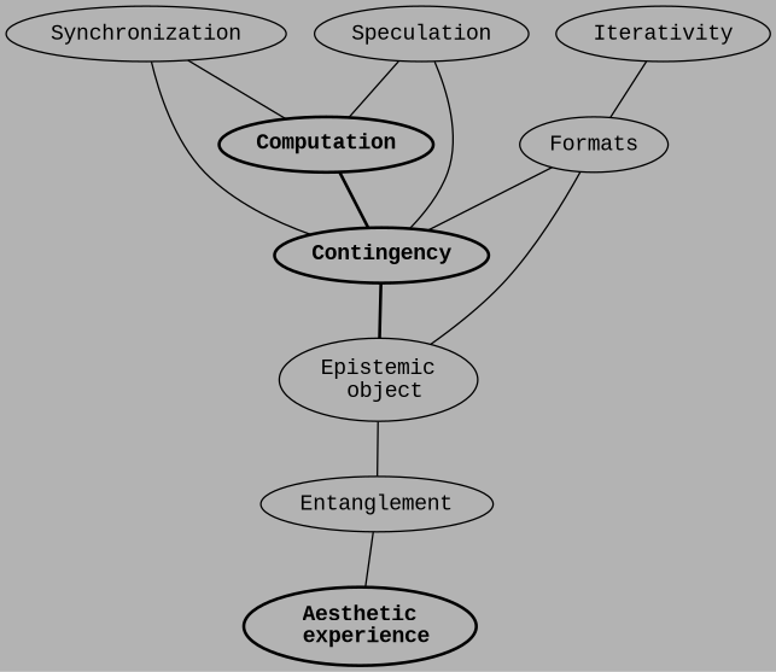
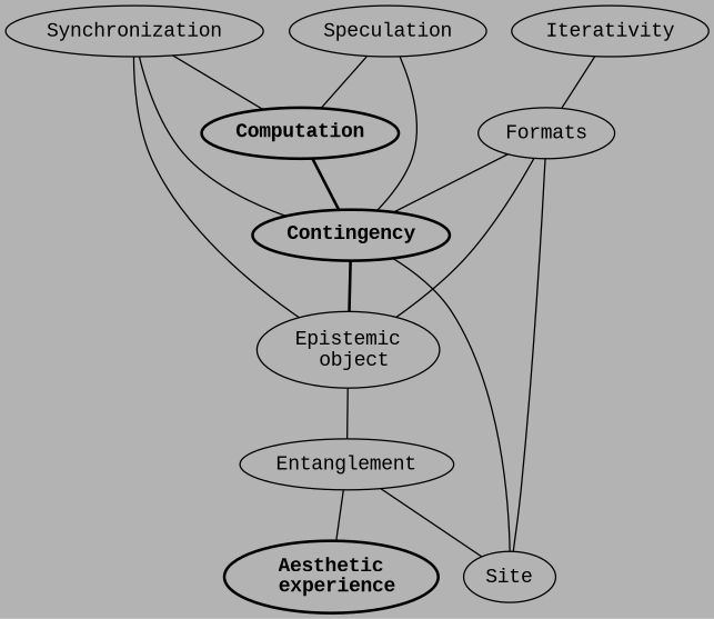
  graph {
    bgcolor=grey70
    node [fontname="courier new"]
    Synchronization
    "Epistemic\n object"
    n3 [label=<<B>Contingency</B>> penwidth=2.0]
    n4 [label=<<B>Computation</B>> penwidth=2.0]
    Entanglement
+   Site
    n7 [label=<<B>Aesthetic<br/> experience</B>> penwidth=2.0]
    Iterativity
    Formats
    Speculation
+   Synchronization -- "Epistemic\n object"
    Synchronization -- n3
    Synchronization -- n4
    "Epistemic\n object" -- Entanglement
    n3 -- "Epistemic\n object" [color=black penwidth=2.0]
+   n3 -- Site
    n4 -- n3 [color=black penwidth=2.0]
+   Entanglement -- Site
    Entanglement -- n7
    Iterativity -- Formats
    Formats -- "Epistemic\n object"
    Formats -- n3
+   Formats -- Site
    Speculation -- n3
    Speculation -- n4
  }
